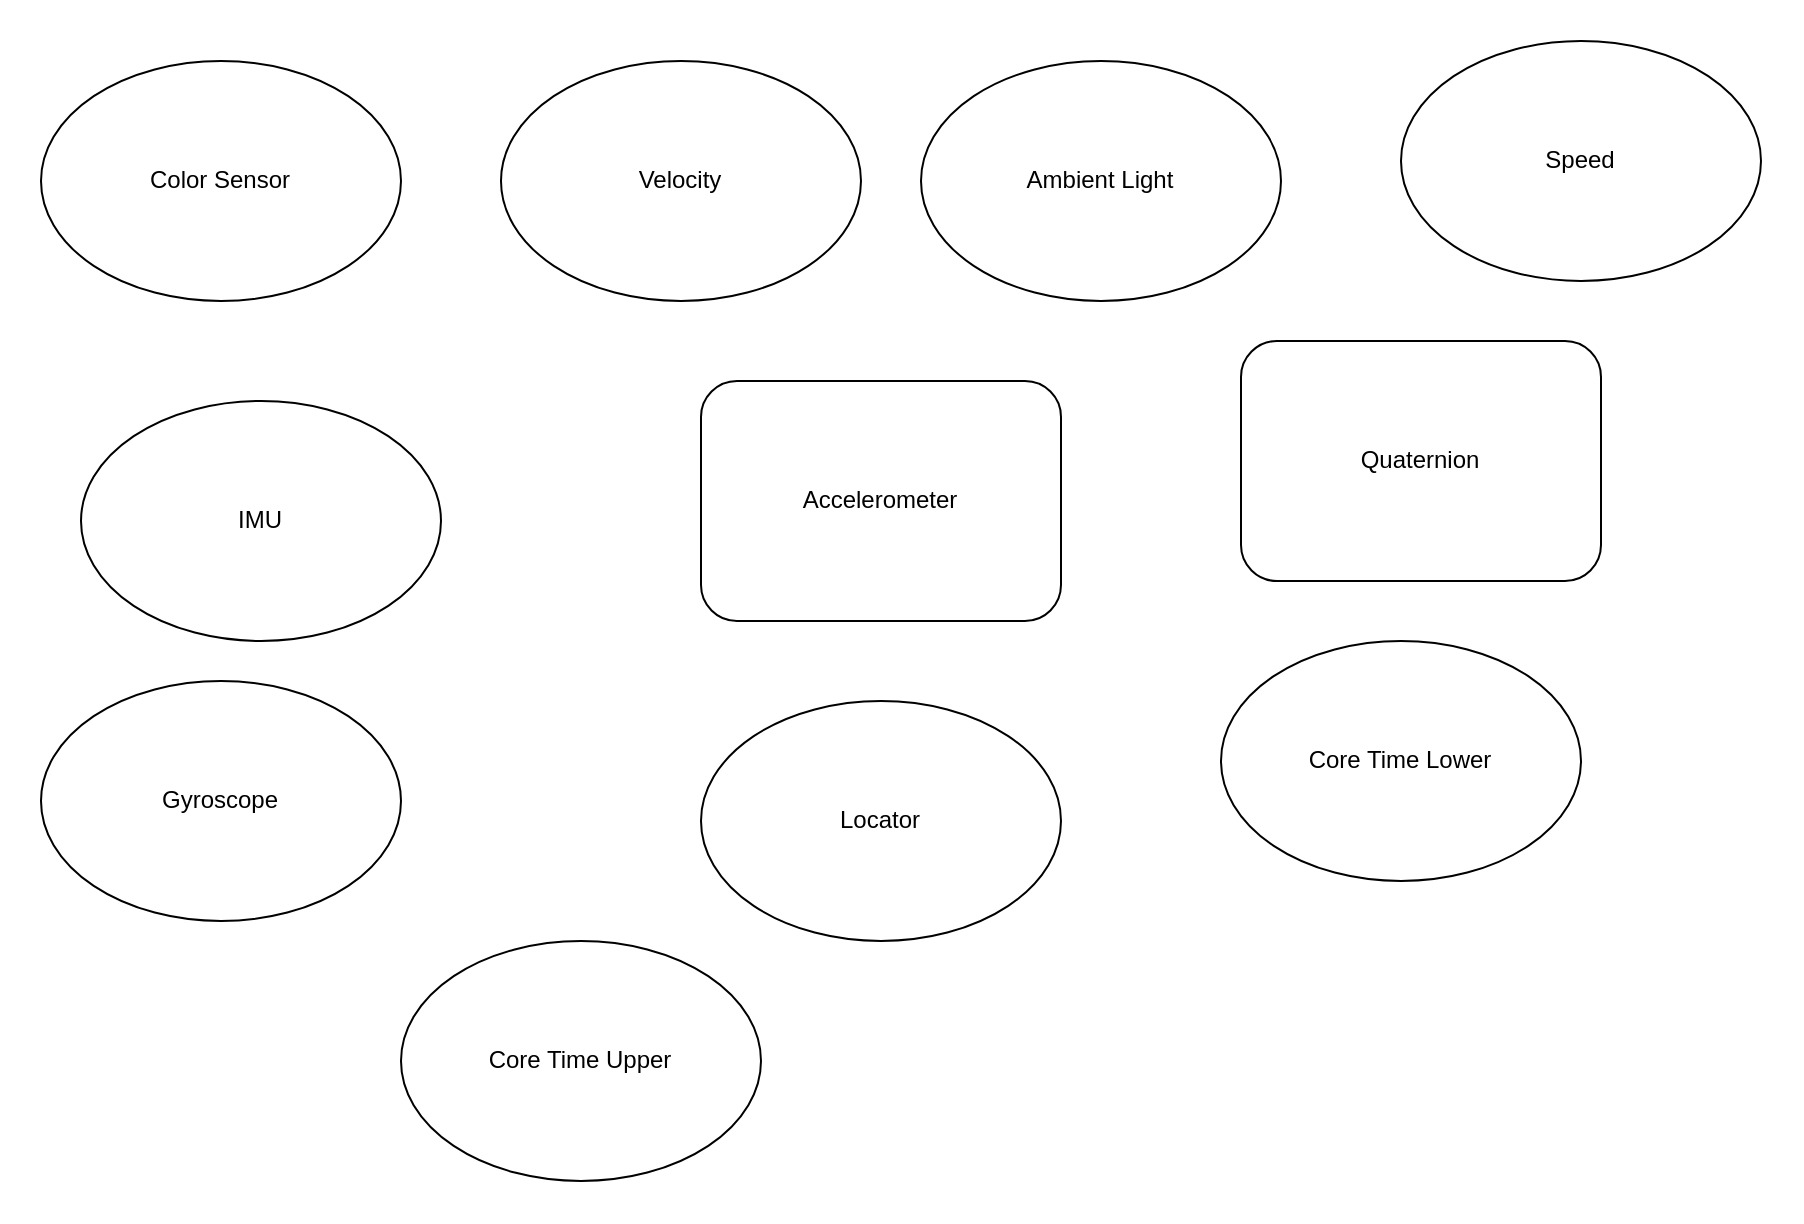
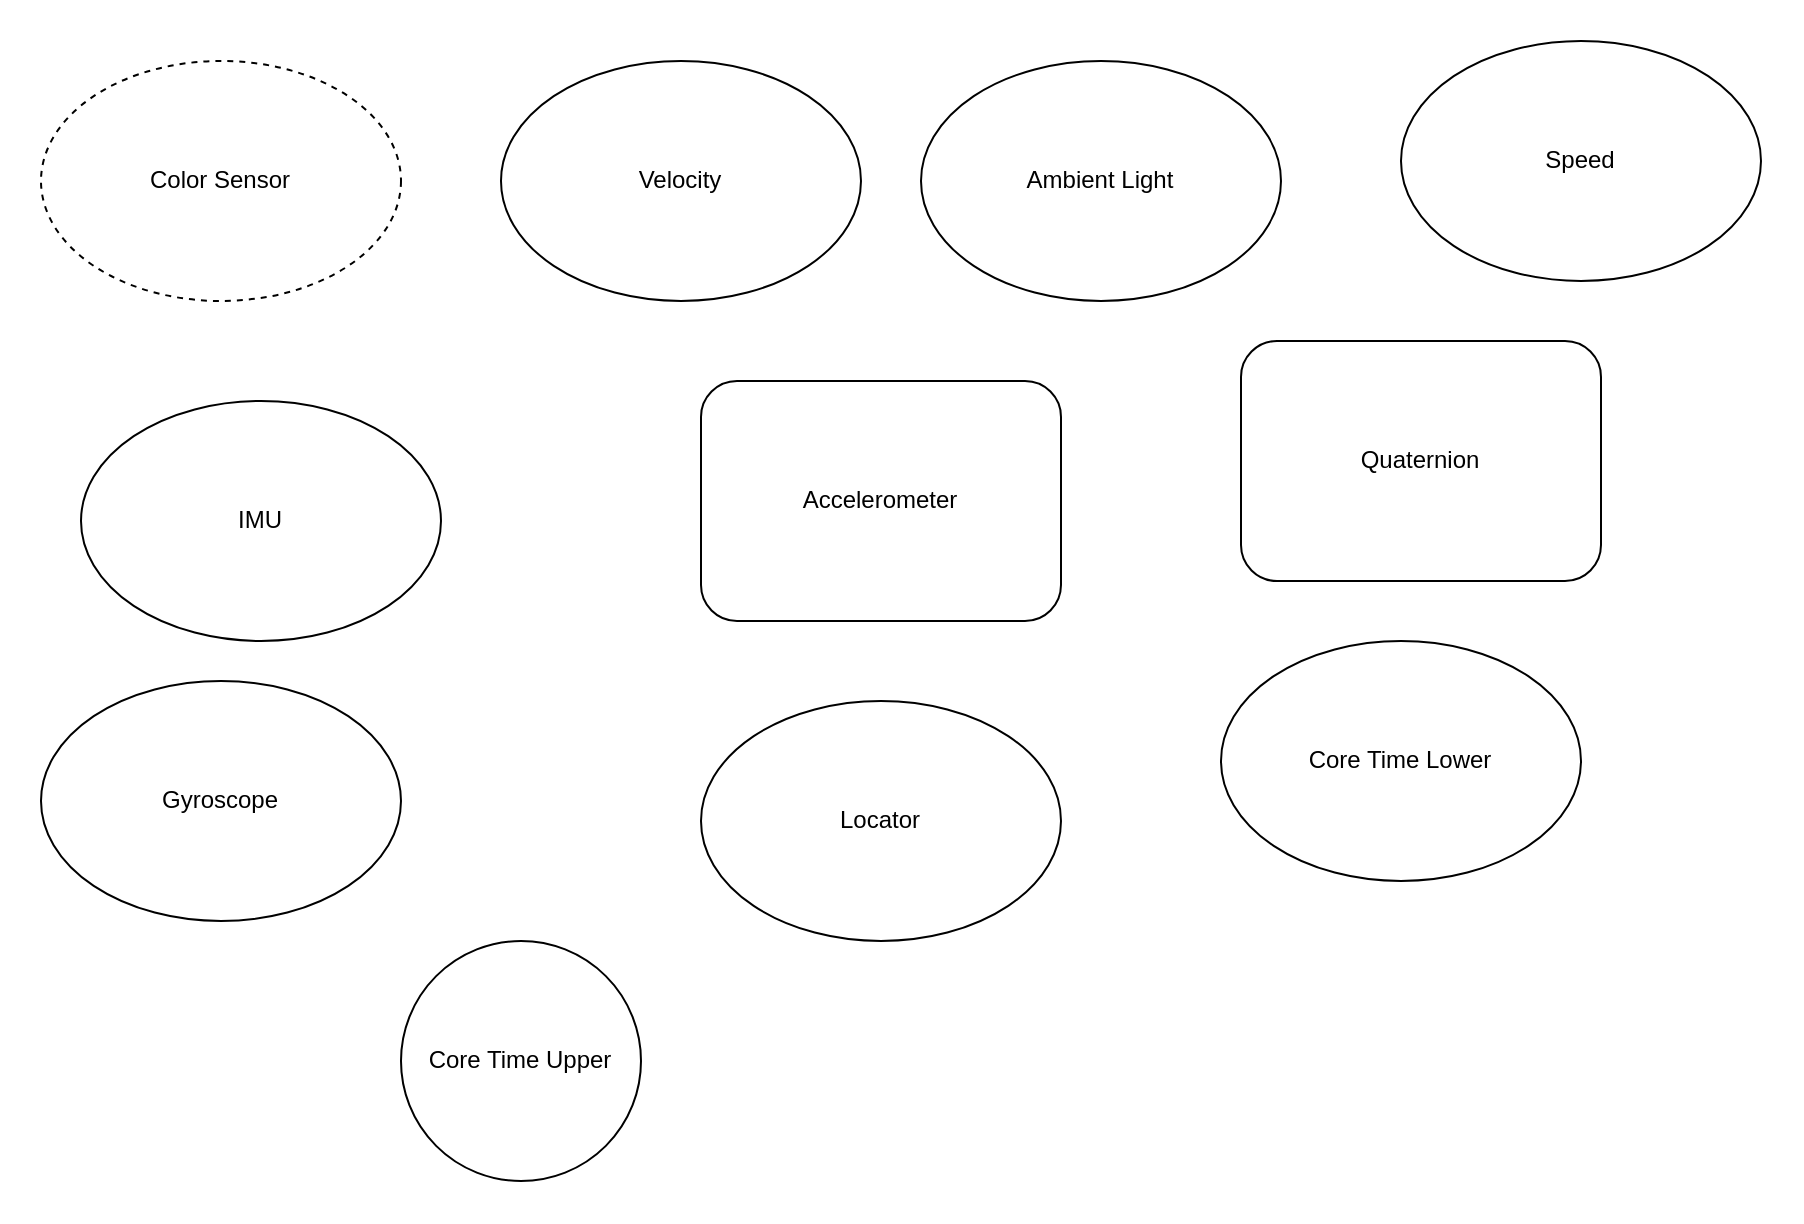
  <mxCell id="0" />
  <mxCell id="1" parent="0" />
- <mxCell id="2" value="Color Sensor" style="ellipse;whiteSpace=wrap;html=1;" vertex="1" parent="1"><mxGeometry x="20" y="30" width="180" height="120" as="geometry" /></mxCell>
+ <mxCell id="2" value="Color Sensor" style="ellipse;whiteSpace=wrap;html=1;dashed=1;" vertex="1" parent="1"><mxGeometry x="20" y="30" width="180" height="120" as="geometry" /></mxCell>
  <mxCell id="3" value="Ambient Light" style="ellipse;whiteSpace=wrap;html=1;" vertex="1" parent="1"><mxGeometry x="460" y="30" width="180" height="120" as="geometry" /></mxCell>
  <mxCell id="4" value="IMU" style="ellipse;whiteSpace=wrap;html=1;" vertex="1" parent="1"><mxGeometry x="40" y="200" width="180" height="120" as="geometry" /></mxCell>
  <mxCell id="5" value="Quaternion" style="whiteSpace=wrap;html=1;rounded=1;" vertex="1" parent="1"><mxGeometry x="620" y="170" width="180" height="120" as="geometry" /></mxCell>
  <mxCell id="6" value="Accelerometer" style="whiteSpace=wrap;html=1;rounded=1;" vertex="1" parent="1"><mxGeometry x="350" y="190" width="180" height="120" as="geometry" /></mxCell>
  <mxCell id="7" value="Gyroscope" style="ellipse;whiteSpace=wrap;html=1;" vertex="1" parent="1"><mxGeometry x="20" y="340" width="180" height="120" as="geometry" /></mxCell>
  <mxCell id="8" value="Locator" style="ellipse;whiteSpace=wrap;html=1;" vertex="1" parent="1"><mxGeometry x="350" y="350" width="180" height="120" as="geometry" /></mxCell>
  <mxCell id="9" value="Velocity" style="ellipse;whiteSpace=wrap;html=1;" vertex="1" parent="1"><mxGeometry x="250" y="30" width="180" height="120" as="geometry" /></mxCell>
  <mxCell id="10" value="Speed" style="ellipse;whiteSpace=wrap;html=1;" vertex="1" parent="1"><mxGeometry x="700" y="20" width="180" height="120" as="geometry" /></mxCell>
  <mxCell id="11" value="Core Time Lower" style="ellipse;whiteSpace=wrap;html=1;" vertex="1" parent="1"><mxGeometry x="610" y="320" width="180" height="120" as="geometry" /></mxCell>
- <mxCell id="12" value="Core Time Upper" style="ellipse;whiteSpace=wrap;html=1;" vertex="1" parent="1"><mxGeometry x="200" y="470" width="180" height="120" as="geometry" /></mxCell>
+ <mxCell id="12" value="Core Time Upper" style="ellipse;whiteSpace=wrap;html=1;" vertex="1" parent="1"><mxGeometry x="200" y="470" width="120" height="120" as="geometry" /></mxCell>
